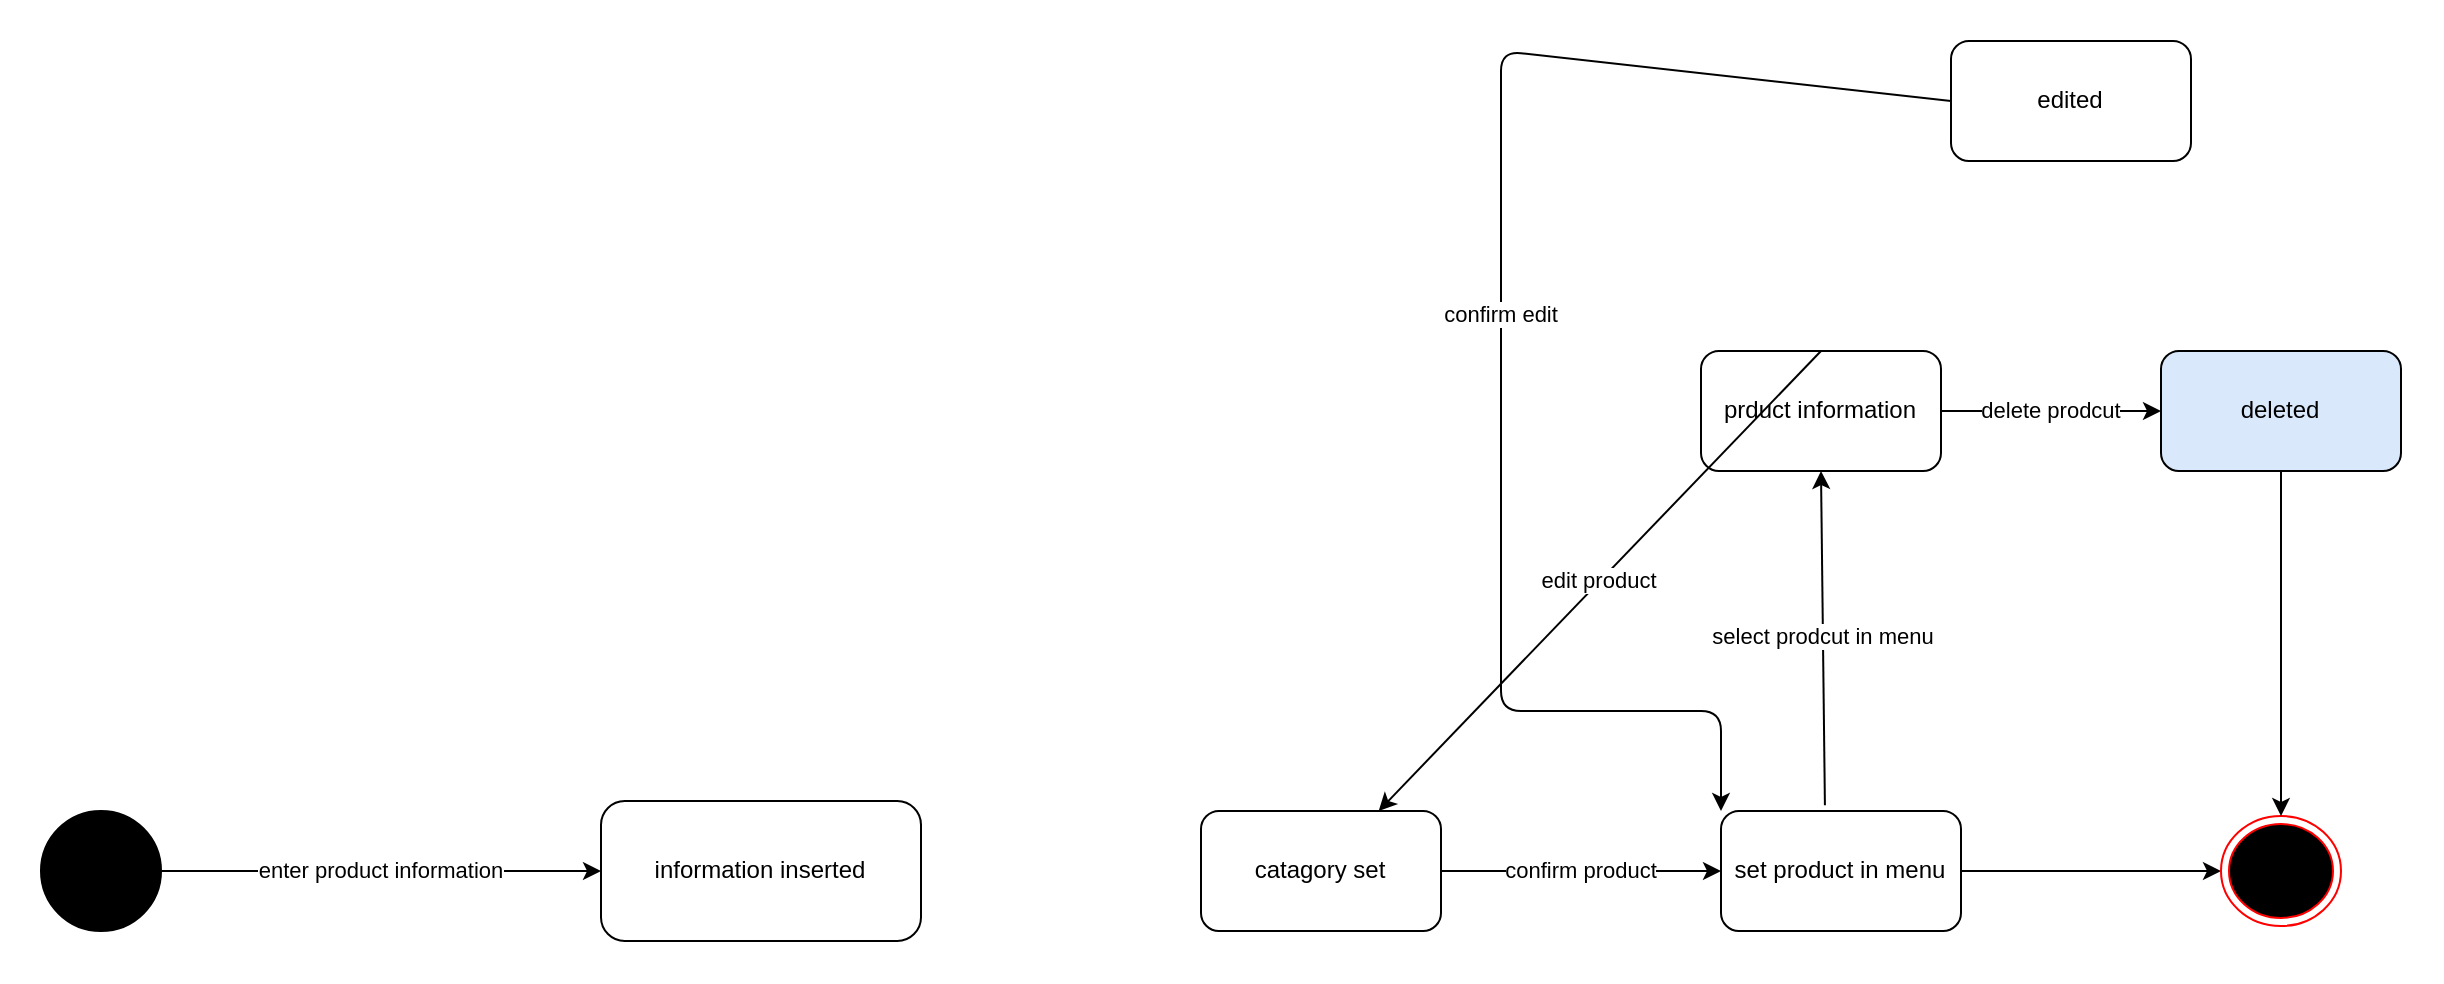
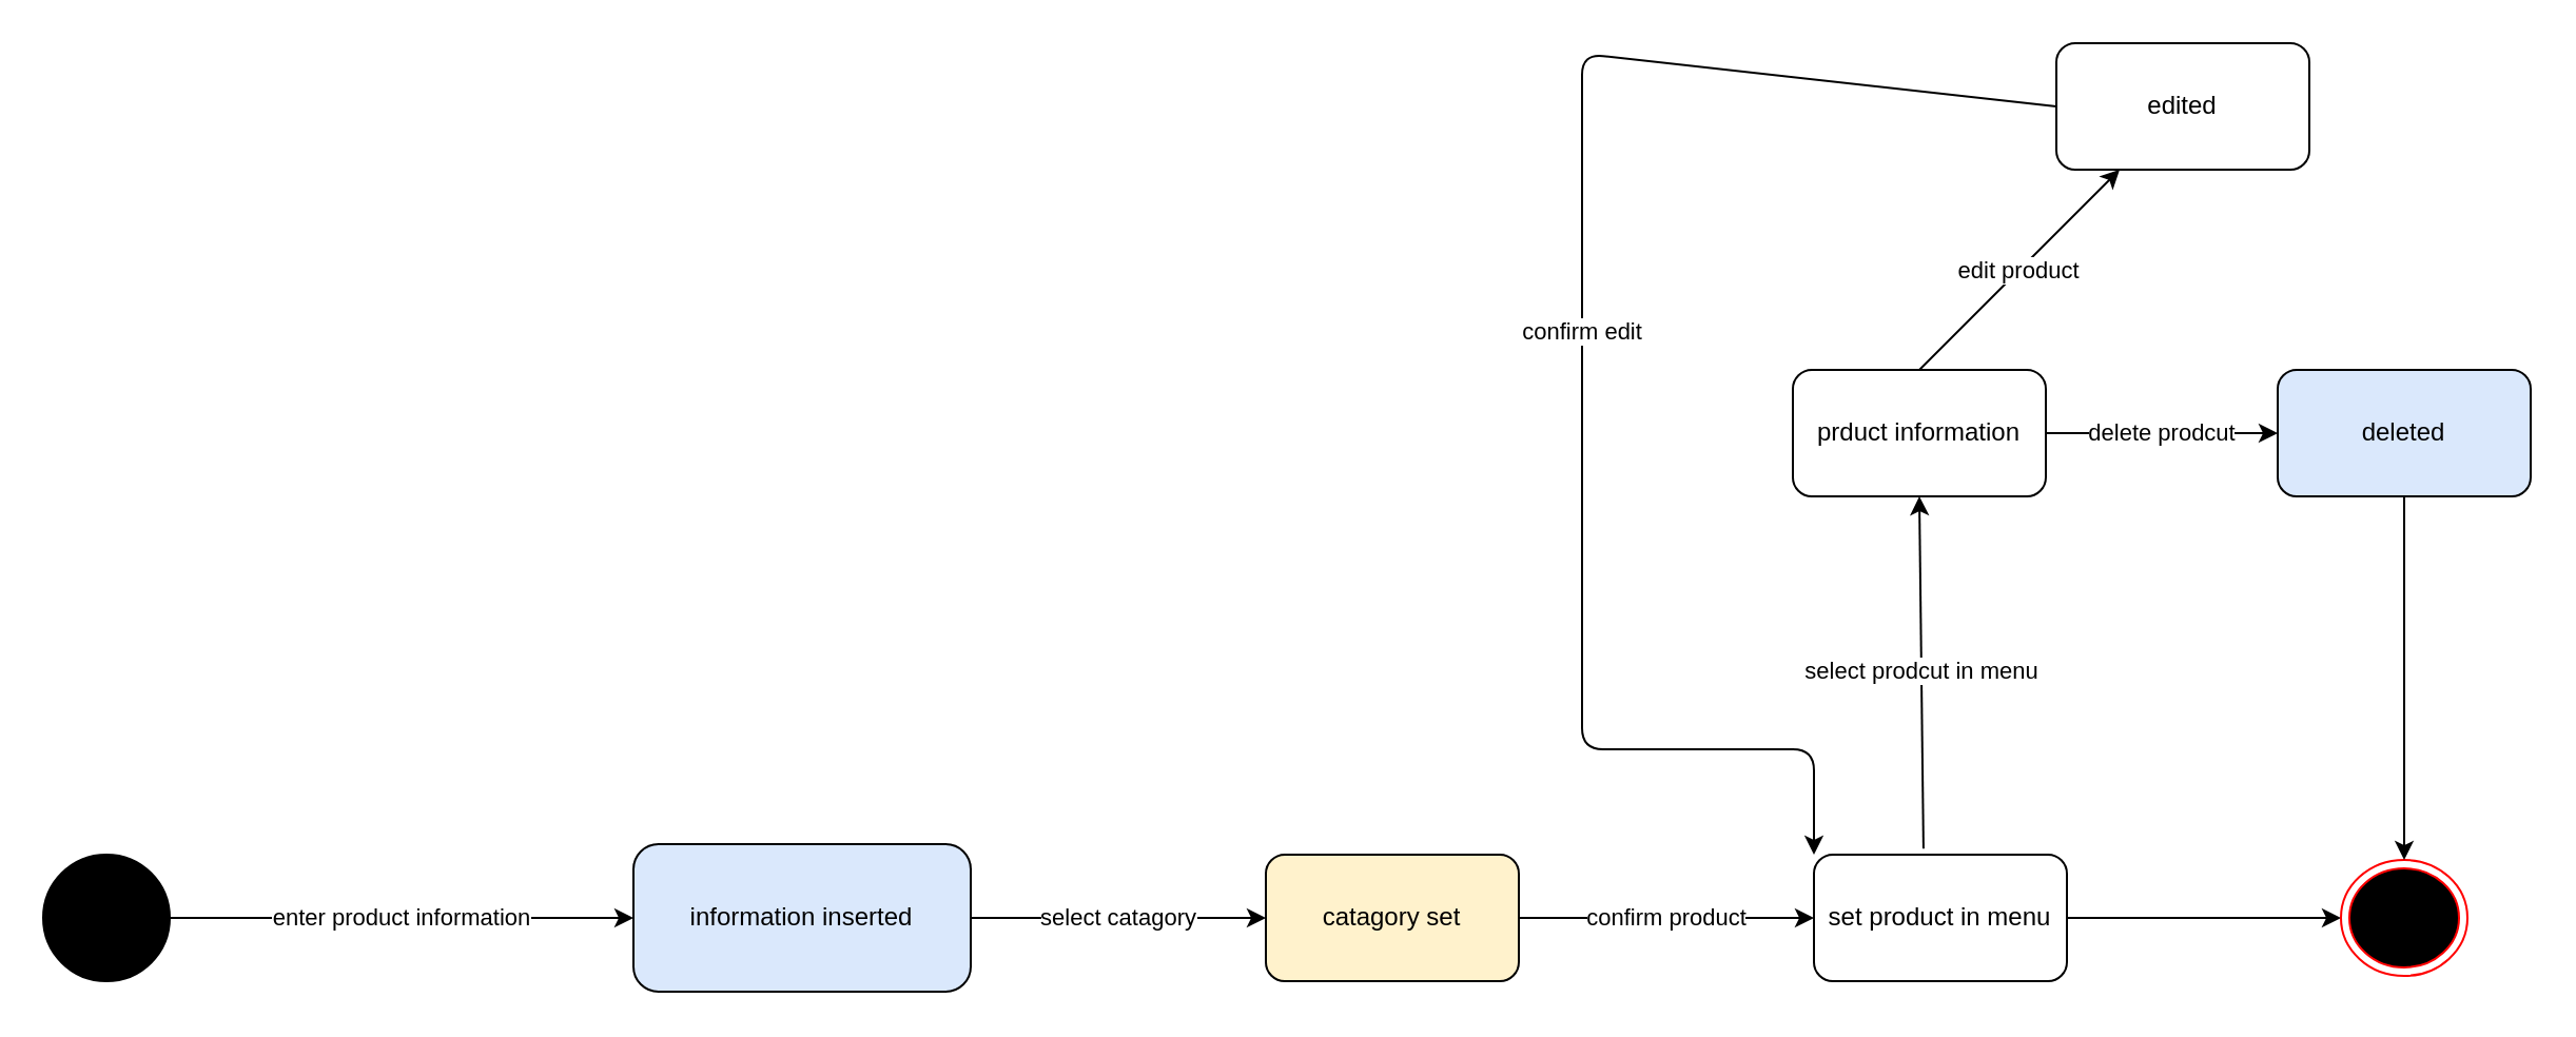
  <mxCell id="0" />
  <mxCell id="1" parent="0" />
  <mxCell id="2" value="" style="ellipse;whiteSpace=wrap;html=1;aspect=fixed;fillColor=#000000;" vertex="1" parent="1"><mxGeometry x="20" y="405" width="60" height="60" as="geometry" /></mxCell>
  <mxCell id="3" value="enter product information" style="endArrow=classic;html=1;exitX=1;exitY=0.5;exitDx=0;exitDy=0;entryX=0;entryY=0.5;entryDx=0;entryDy=0;" edge="1" parent="1" source="2" target="4"><mxGeometry width="50" height="50" relative="1" as="geometry"><mxPoint x="210" y="585" as="sourcePoint" /><mxPoint x="180" y="435" as="targetPoint" /></mxGeometry></mxCell>
- <mxCell id="4" value="information inserted" style="rounded=1;whiteSpace=wrap;html=1;arcSize=17;" vertex="1" parent="1"><mxGeometry x="300" y="400" width="160" height="70" as="geometry" /></mxCell>
- <mxCell id="6" value="catagory set" style="rounded=1;whiteSpace=wrap;html=1;" vertex="1" parent="1"><mxGeometry x="600" y="405" width="120" height="60" as="geometry" /></mxCell>
+ <mxCell id="4" value="information inserted" style="rounded=1;whiteSpace=wrap;html=1;arcSize=17;fillColor=#dae8fc;" vertex="1" parent="1"><mxGeometry x="300" y="400" width="160" height="70" as="geometry" /></mxCell>
+ <mxCell id="5" value="select catagory" style="endArrow=classic;html=1;exitX=1;exitY=0.5;exitDx=0;exitDy=0;" edge="1" parent="1" source="4" target="6"><mxGeometry width="50" height="50" relative="1" as="geometry"><mxPoint x="320" y="555" as="sourcePoint" /><mxPoint x="370" y="505" as="targetPoint" /></mxGeometry></mxCell>
+ <mxCell id="6" value="catagory set" style="rounded=1;whiteSpace=wrap;html=1;fillColor=#fff2cc;" vertex="1" parent="1"><mxGeometry x="600" y="405" width="120" height="60" as="geometry" /></mxCell>
  <mxCell id="7" value="set product in menu" style="rounded=1;whiteSpace=wrap;html=1;" vertex="1" parent="1"><mxGeometry x="860" y="405" width="120" height="60" as="geometry" /></mxCell>
  <mxCell id="8" value="confirm product" style="endArrow=classic;html=1;exitX=1;exitY=0.5;exitDx=0;exitDy=0;entryX=0;entryY=0.5;entryDx=0;entryDy=0;" edge="1" parent="1" source="6" target="7"><mxGeometry width="50" height="50" relative="1" as="geometry"><mxPoint x="760" y="505" as="sourcePoint" /><mxPoint x="810" y="455" as="targetPoint" /></mxGeometry></mxCell>
  <mxCell id="9" value="" style="endArrow=classic;html=1;exitX=1;exitY=0.5;exitDx=0;exitDy=0;entryX=0;entryY=0.5;entryDx=0;entryDy=0;" edge="1" parent="1" source="7" target="17"><mxGeometry width="50" height="50" relative="1" as="geometry"><mxPoint x="1100" y="475" as="sourcePoint" /><mxPoint x="1080" y="435" as="targetPoint" /></mxGeometry></mxCell>
  <mxCell id="10" value="select prodcut in menu" style="endArrow=classic;html=1;entryX=0.5;entryY=1;entryDx=0;entryDy=0;exitX=0.433;exitY=-0.047;exitDx=0;exitDy=0;exitPerimeter=0;" edge="1" parent="1" source="7" target="11"><mxGeometry width="50" height="50" relative="1" as="geometry"><mxPoint x="919" y="405" as="sourcePoint" /><mxPoint x="912.84" y="285.42" as="targetPoint" /></mxGeometry></mxCell>
  <mxCell id="11" value="prduct information" style="rounded=1;whiteSpace=wrap;html=1;" vertex="1" parent="1"><mxGeometry x="850" y="175" width="120" height="60" as="geometry" /></mxCell>
  <mxCell id="12" value="delete prodcut" style="endArrow=classic;html=1;exitX=1;exitY=0.5;exitDx=0;exitDy=0;entryX=0;entryY=0.5;entryDx=0;entryDy=0;" edge="1" parent="1" source="11" target="15"><mxGeometry width="50" height="50" relative="1" as="geometry"><mxPoint x="1010" as="sourcePoint" y="195" /><mxPoint x="1060" y="145" as="targetPoint" /></mxGeometry></mxCell>
- <mxCell id="13" value="edit product" style="endArrow=classic;html=1;exitX=0.5;exitY=0;exitDx=0;exitDy=0;" edge="1" parent="1" source="11" target="6"><mxGeometry width="50" height="50" relative="1" as="geometry"><mxPoint x="830" y="105" as="sourcePoint" /><mxPoint x="880" y="55" as="targetPoint" /></mxGeometry></mxCell>
+ <mxCell id="13" value="edit product" style="endArrow=classic;html=1;exitX=0.5;exitY=0;exitDx=0;exitDy=0;" edge="1" parent="1" source="11" target="14"><mxGeometry width="50" height="50" relative="1" as="geometry"><mxPoint x="830" y="105" as="sourcePoint" /><mxPoint x="880" y="55" as="targetPoint" /></mxGeometry></mxCell>
  <mxCell id="14" value="edited" style="rounded=1;whiteSpace=wrap;html=1;" vertex="1" parent="1"><mxGeometry x="975" y="20" width="120" height="60" as="geometry" /></mxCell>
  <mxCell id="15" value="deleted" style="rounded=1;whiteSpace=wrap;html=1;fillColor=#dae8fc;" vertex="1" parent="1"><mxGeometry x="1080" y="175" width="120" height="60" as="geometry" /></mxCell>
  <mxCell id="16" value="confirm edit" style="endArrow=classic;html=1;exitX=0;exitY=0.5;exitDx=0;exitDy=0;entryX=0;entryY=0;entryDx=0;entryDy=0;" edge="1" parent="1" source="14" target="7"><mxGeometry width="50" height="50" relative="1" as="geometry"><mxPoint x="680" y="35" as="sourcePoint" /><mxPoint x="730" y="-15" as="targetPoint" /><Array as="points"><mxPoint x="750" y="25" /><mxPoint x="750" y="355" /><mxPoint x="860" y="355" /></Array></mxGeometry></mxCell>
  <mxCell id="17" value="" style="ellipse;html=1;shape=endState;fillColor=#000000;strokeColor=#ff0000;" vertex="1" parent="1"><mxGeometry x="1110" y="407.5" width="60" height="55" as="geometry" /></mxCell>
  <mxCell id="18" value="" style="endArrow=classic;html=1;exitX=0.5;exitY=1;exitDx=0;exitDy=0;entryX=0.5;entryY=0;entryDx=0;entryDy=0;" edge="1" parent="1" source="15" target="17"><mxGeometry width="50" height="50" relative="1" as="geometry"><mxPoint x="1170" y="325" as="sourcePoint" /><mxPoint x="1220" y="275" as="targetPoint" /></mxGeometry></mxCell>
